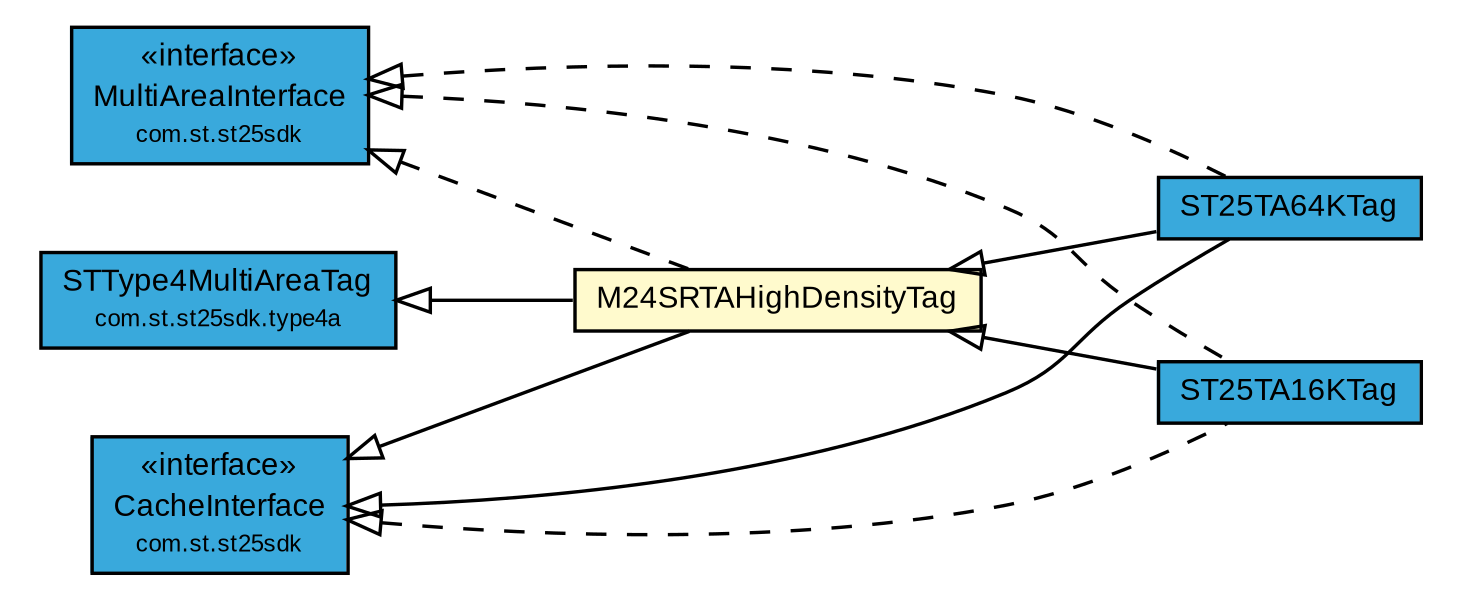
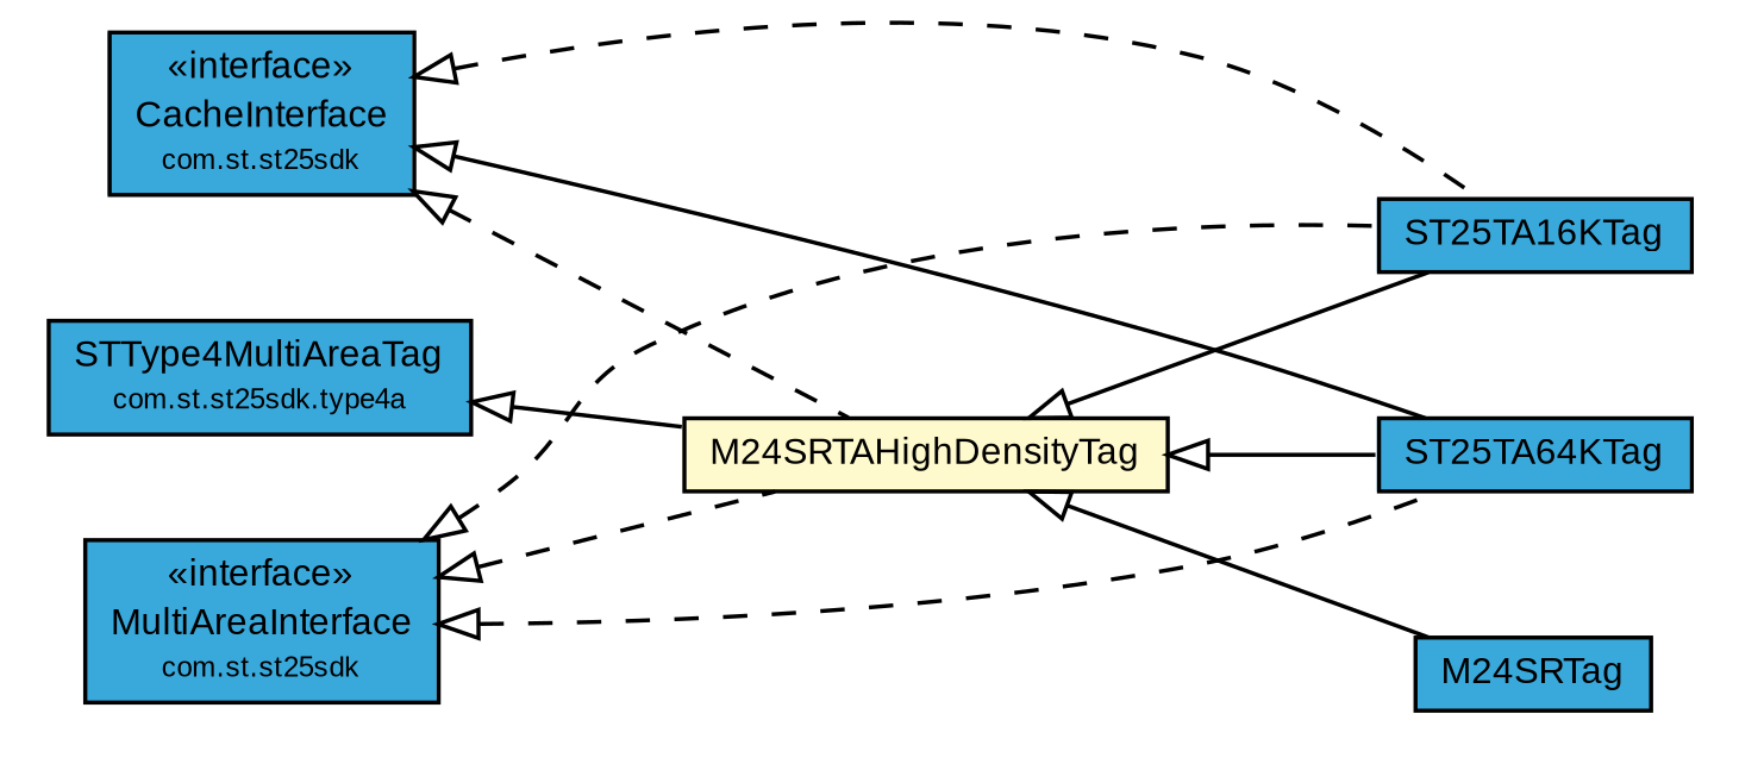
  digraph {
    nodesep=0.25
    rankdir=LR
    ranksep=0.5
    node [fontcolor=black fontname=arial fontsize=9.0 shape=plaintext]
    edge [arrowtail=empty dir=back fontname=arial fontsize=10 headport=p labelfontname=arial labelfontsize=10 style=dashed tailport=p]
    n1 [label=<<table title="com.st.st25sdk.MultiAreaInterface" border="0" cellborder="1" cellspacing="0" cellpadding="2" port="p" bgcolor="#39a9dc" href="../../MultiAreaInterface.html"> 		<tr><td><table border="0" cellspacing="0" cellpadding="1"> <tr><td align="center" balign="center"> &#171;interface&#187; </td></tr> <tr><td align="center" balign="center"> MultiAreaInterface </td></tr> <tr><td align="center" balign="center"><font point-size="7.0"> com.st.st25sdk </font></td></tr> 		</table></td></tr> 		</table>>]
    n2 [label=<<table title="com.st.st25sdk.type4a.m24srtahighdensity.ST25TA64KTag" border="0" cellborder="1" cellspacing="0" cellpadding="2" port="p" bgcolor="#39a9dc" href="./ST25TA64KTag.html"> 		<tr><td><table border="0" cellspacing="0" cellpadding="1"> <tr><td align="center" balign="center"> ST25TA64KTag </td></tr> 		</table></td></tr> 		</table>>]
    n3 [label=<<table title="com.st.st25sdk.type4a.m24srtahighdensity.ST25TA16KTag" border="0" cellborder="1" cellspacing="0" cellpadding="2" port="p" bgcolor="#39a9dc" href="./ST25TA16KTag.html"> 		<tr><td><table border="0" cellspacing="0" cellpadding="1"> <tr><td align="center" balign="center"> ST25TA16KTag </td></tr> 		</table></td></tr> 		</table>>]
    n4 [label=<<table title="com.st.st25sdk.type4a.m24srtahighdensity.M24SRTAHighDensityTag" border="0" cellborder="1" cellspacing="0" cellpadding="2" port="p" bgcolor="lemonChiffon" href="./M24SRTAHighDensityTag.html"> 		<tr><td><table border="0" cellspacing="0" cellpadding="1"> <tr><td align="center" balign="center"> M24SRTAHighDensityTag </td></tr> 		</table></td></tr> 		</table>>]
    n5 [label=<<table title="com.st.st25sdk.type4a.STType4MultiAreaTag" border="0" cellborder="1" cellspacing="0" cellpadding="2" port="p" bgcolor="#39a9dc" href="../STType4MultiAreaTag.html"> 		<tr><td><table border="0" cellspacing="0" cellpadding="1"> <tr><td align="center" balign="center"> STType4MultiAreaTag </td></tr> <tr><td align="center" balign="center"><font point-size="7.0"> com.st.st25sdk.type4a </font></td></tr> 		</table></td></tr> 		</table>>]
+   n6 [label=<<table title="com.st.st25sdk.type4a.m24srtahighdensity.M24SRTag" border="0" cellborder="1" cellspacing="0" cellpadding="2" port="p" bgcolor="#39a9dc" href="./M24SRTag.html"> 		<tr><td><table border="0" cellspacing="0" cellpadding="1"> <tr><td align="center" balign="center"> M24SRTag </td></tr> 		</table></td></tr> 		</table>>]
    n7 [label=<<table title="com.st.st25sdk.CacheInterface" border="0" cellborder="1" cellspacing="0" cellpadding="2" port="p" bgcolor="#39a9dc" href="../../CacheInterface.html"> 		<tr><td><table border="0" cellspacing="0" cellpadding="1"> <tr><td align="center" balign="center"> &#171;interface&#187; </td></tr> <tr><td align="center" balign="center"> CacheInterface </td></tr> <tr><td align="center" balign="center"><font point-size="7.0"> com.st.st25sdk </font></td></tr> 		</table></td></tr> 		</table>>]
    n1 -> n2
    n1 -> n3
    n1 -> n4
    n4 -> n2 [style=""]
    n4 -> n3 [style=""]
+   n4 -> n6 [style=""]
    n5 -> n4 [style=""]
    n7 -> n2 [style=solid]
    n7 -> n3
-   n7 -> n4 [style=solid]
+   n7 -> n4
  }
